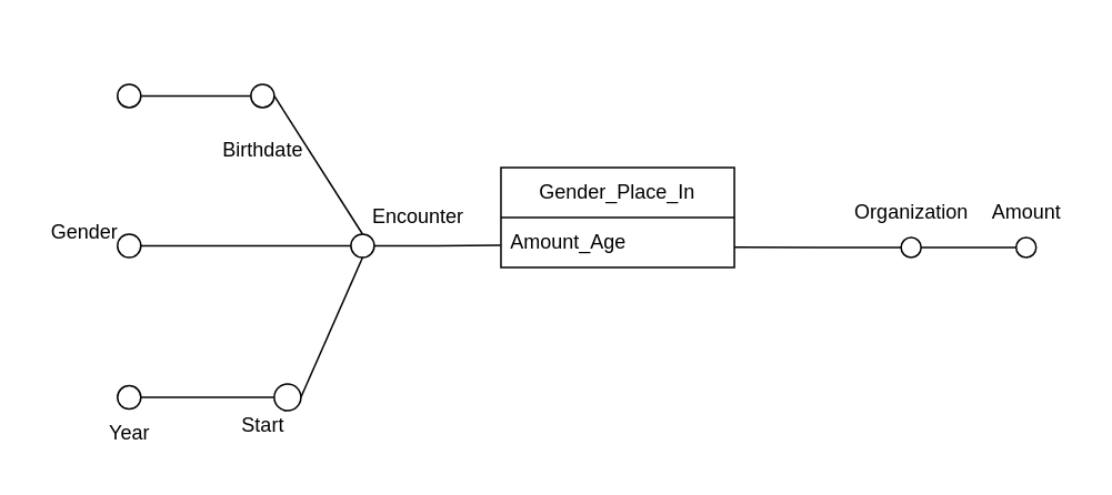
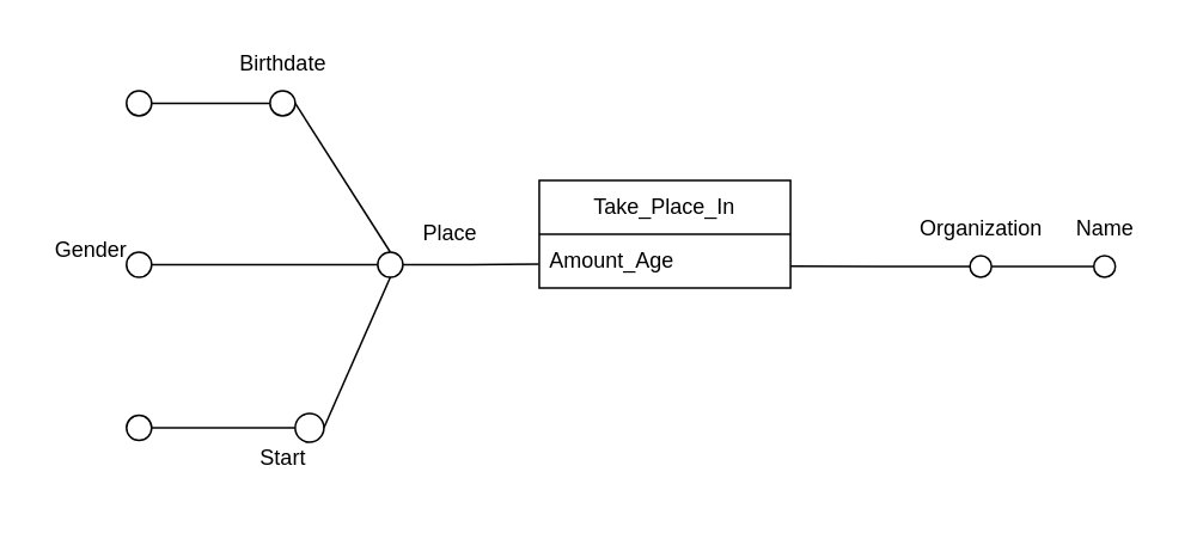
  <mxCell id="0" />
  <mxCell id="1" parent="0" />
- <mxCell id="2" value="Encounter" style="text;html=1;align=center;verticalAlign=middle;resizable=0;points=[];autosize=1;strokeColor=none;fillColor=none;" vertex="1" parent="1"><mxGeometry x="210" y="115" width="80" height="30" as="geometry" /></mxCell>
+ <mxCell id="2" value="Place" style="text;html=1;align=center;verticalAlign=middle;resizable=0;points=[];autosize=1;strokeColor=none;fillColor=none;" vertex="1" parent="1"><mxGeometry x="210" y="115" width="80" height="30" as="geometry" /></mxCell>
  <mxCell id="3" style="edgeStyle=orthogonalEdgeStyle;rounded=0;orthogonalLoop=1;jettySize=auto;html=1;exitX=0;exitY=0.5;exitDx=0;exitDy=0;endArrow=none;startFill=0;" edge="1" parent="1" source="5"><mxGeometry relative="1" as="geometry"><mxPoint x="440" y="147.857" as="targetPoint" /></mxGeometry></mxCell>
  <mxCell id="4" style="edgeStyle=orthogonalEdgeStyle;rounded=0;orthogonalLoop=1;jettySize=auto;html=1;exitX=1;exitY=0.5;exitDx=0;exitDy=0;entryX=0;entryY=0.5;entryDx=0;entryDy=0;endArrow=none;startFill=0;" edge="1" parent="1" source="5" target="20"><mxGeometry relative="1" as="geometry" /></mxCell>
  <mxCell id="5" value="" style="ellipse;whiteSpace=wrap;html=1;aspect=fixed;fillColor=#FFFFFF;" vertex="1" parent="1"><mxGeometry x="540" y="142" width="12" height="12" as="geometry" /></mxCell>
  <mxCell id="6" value="Organization" style="text;html=1;align=center;verticalAlign=middle;resizable=0;points=[];autosize=1;strokeColor=none;fillColor=none;" vertex="1" parent="1"><mxGeometry x="501" y="112" width="90" height="30" as="geometry" /></mxCell>
- <mxCell id="7" value="Amount" style="text;html=1;align=center;verticalAlign=middle;resizable=0;points=[];autosize=1;strokeColor=none;fillColor=none;" vertex="1" parent="1"><mxGeometry x="585" y="112" width="60" height="30" as="geometry" /></mxCell>
+ <mxCell id="7" value="Name" style="text;html=1;align=center;verticalAlign=middle;resizable=0;points=[];autosize=1;strokeColor=none;fillColor=none;" vertex="1" parent="1"><mxGeometry x="585" y="112" width="60" height="30" as="geometry" /></mxCell>
  <mxCell id="8" style="edgeStyle=orthogonalEdgeStyle;rounded=0;orthogonalLoop=1;jettySize=auto;html=1;exitX=1;exitY=0.5;exitDx=0;exitDy=0;endArrow=none;startFill=0;entryX=-0.002;entryY=0.558;entryDx=0;entryDy=0;entryPerimeter=0;" edge="1" parent="1" source="9" target="26"><mxGeometry relative="1" as="geometry"><mxPoint x="225" y="146.75" as="sourcePoint" /><mxPoint x="301" y="146.75" as="targetPoint" /></mxGeometry></mxCell>
  <mxCell id="9" value="" style="ellipse;whiteSpace=wrap;html=1;aspect=fixed;fillColor=#FFFFFF;" vertex="1" parent="1"><mxGeometry x="210" y="140" width="14" height="14" as="geometry" /></mxCell>
  <mxCell id="10" style="rounded=0;orthogonalLoop=1;jettySize=auto;html=1;exitX=1;exitY=0.5;exitDx=0;exitDy=0;entryX=0.5;entryY=0;entryDx=0;entryDy=0;endArrow=none;startFill=0;" edge="1" parent="1" source="11" target="9"><mxGeometry relative="1" as="geometry" /></mxCell>
  <mxCell id="11" value="" style="ellipse;whiteSpace=wrap;html=1;aspect=fixed;fillColor=#FFFFFF;" vertex="1" parent="1"><mxGeometry x="150" y="50" width="14" height="14" as="geometry" /></mxCell>
  <mxCell id="12" style="rounded=0;orthogonalLoop=1;jettySize=auto;html=1;exitX=1;exitY=0.5;exitDx=0;exitDy=0;entryX=0;entryY=0.5;entryDx=0;entryDy=0;endArrow=none;startFill=0;" edge="1" parent="1" source="13" target="9"><mxGeometry relative="1" as="geometry" /></mxCell>
  <mxCell id="13" value="" style="ellipse;whiteSpace=wrap;html=1;aspect=fixed;fillColor=#FFFFFF;" vertex="1" parent="1"><mxGeometry x="70" y="140" width="14" height="14" as="geometry" /></mxCell>
  <mxCell id="14" value="Gender" style="text;html=1;align=center;verticalAlign=middle;resizable=0;points=[];autosize=1;strokeColor=none;fillColor=none;" vertex="1" parent="1"><mxGeometry x="20" y="124" width="60" height="30" as="geometry" /></mxCell>
- <mxCell id="15" value="Birthdate" style="text;html=1;align=center;verticalAlign=middle;resizable=0;points=[];autosize=1;strokeColor=none;fillColor=none;" vertex="1" parent="1"><mxGeometry x="122" y="75" width="70" height="30" as="geometry" /></mxCell>
+ <mxCell id="15" value="Birthdate" style="text;html=1;align=center;verticalAlign=middle;resizable=0;points=[];autosize=1;strokeColor=none;fillColor=none;" vertex="1" parent="1"><mxGeometry x="122" y="20" width="70" height="30" as="geometry" /></mxCell>
  <mxCell id="16" style="rounded=0;orthogonalLoop=1;jettySize=auto;html=1;exitX=1;exitY=0.5;exitDx=0;exitDy=0;entryX=0.5;entryY=1;entryDx=0;entryDy=0;endArrow=none;startFill=0;" edge="1" parent="1" source="18" target="9"><mxGeometry relative="1" as="geometry" /></mxCell>
  <mxCell id="17" style="edgeStyle=orthogonalEdgeStyle;rounded=0;orthogonalLoop=1;jettySize=auto;html=1;entryX=1;entryY=0.5;entryDx=0;entryDy=0;endArrow=none;startFill=0;" edge="1" parent="1" source="18" target="23"><mxGeometry relative="1" as="geometry" /></mxCell>
  <mxCell id="18" value="" style="ellipse;whiteSpace=wrap;html=1;aspect=fixed;fillColor=#FFFFFF;" vertex="1" parent="1"><mxGeometry x="164" y="230" width="16" height="16" as="geometry" /></mxCell>
  <mxCell id="19" value="Start" style="text;html=1;align=center;verticalAlign=middle;resizable=0;points=[];autosize=1;strokeColor=none;fillColor=none;" vertex="1" parent="1"><mxGeometry x="132" y="240" width="50" height="30" as="geometry" /></mxCell>
  <mxCell id="20" value="" style="ellipse;whiteSpace=wrap;html=1;aspect=fixed;fillColor=#FFFFFF;" vertex="1" parent="1"><mxGeometry x="609" y="142" width="12" height="12" as="geometry" /></mxCell>
  <mxCell id="21" style="edgeStyle=orthogonalEdgeStyle;rounded=0;orthogonalLoop=1;jettySize=auto;html=1;exitX=1;exitY=0.5;exitDx=0;exitDy=0;entryX=0;entryY=0.5;entryDx=0;entryDy=0;endArrow=none;startFill=0;" edge="1" parent="1" source="22" target="11"><mxGeometry relative="1" as="geometry" /></mxCell>
  <mxCell id="22" value="" style="ellipse;whiteSpace=wrap;html=1;aspect=fixed;fillColor=#FFFFFF;" vertex="1" parent="1"><mxGeometry x="70" y="50" width="14" height="14" as="geometry" /></mxCell>
  <mxCell id="23" value="" style="ellipse;whiteSpace=wrap;html=1;aspect=fixed;fillColor=#FFFFFF;" vertex="1" parent="1"><mxGeometry x="70" y="231" width="14" height="14" as="geometry" /></mxCell>
- <mxCell id="24" value="Year" style="text;html=1;align=center;verticalAlign=middle;resizable=0;points=[];autosize=1;strokeColor=none;fillColor=none;" vertex="1" parent="1"><mxGeometry x="52" y="245" width="50" height="30" as="geometry" /></mxCell>
- <mxCell id="25" value="Gender_Place_In" style="swimlane;fontStyle=0;childLayout=stackLayout;horizontal=1;startSize=30;horizontalStack=0;resizeParent=1;resizeParentMax=0;resizeLast=0;collapsible=1;marginBottom=0;whiteSpace=wrap;html=1;" vertex="1" parent="1"><mxGeometry x="300" y="100" width="140" height="60" as="geometry" /></mxCell>
+ <mxCell id="25" value="Take_Place_In" style="swimlane;fontStyle=0;childLayout=stackLayout;horizontal=1;startSize=30;horizontalStack=0;resizeParent=1;resizeParentMax=0;resizeLast=0;collapsible=1;marginBottom=0;whiteSpace=wrap;html=1;" vertex="1" parent="1"><mxGeometry x="300" y="100" width="140" height="60" as="geometry" /></mxCell>
  <mxCell id="26" value="Amount_Age" style="text;strokeColor=none;fillColor=none;align=left;verticalAlign=middle;spacingLeft=4;spacingRight=4;overflow=hidden;points=[[0,0.5],[1,0.5]];portConstraint=eastwest;rotatable=0;whiteSpace=wrap;html=1;" vertex="1" parent="25"><mxGeometry y="30" width="140" height="30" as="geometry" /></mxCell>
